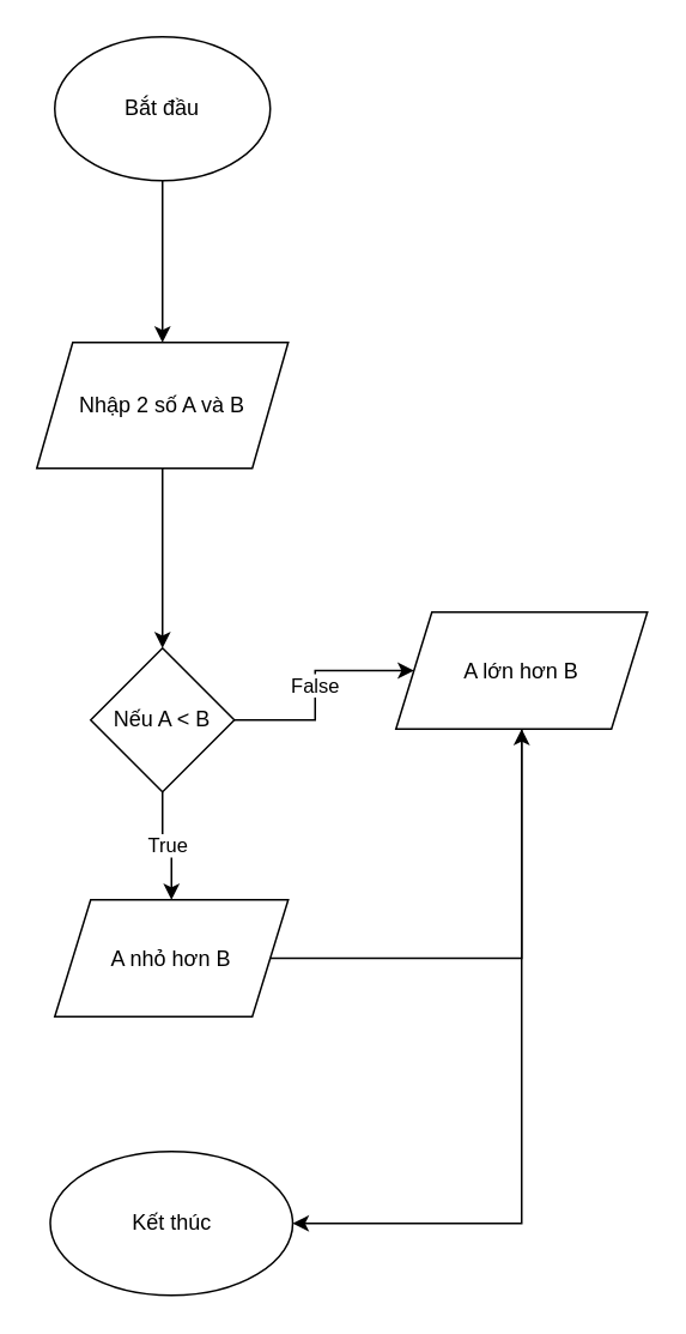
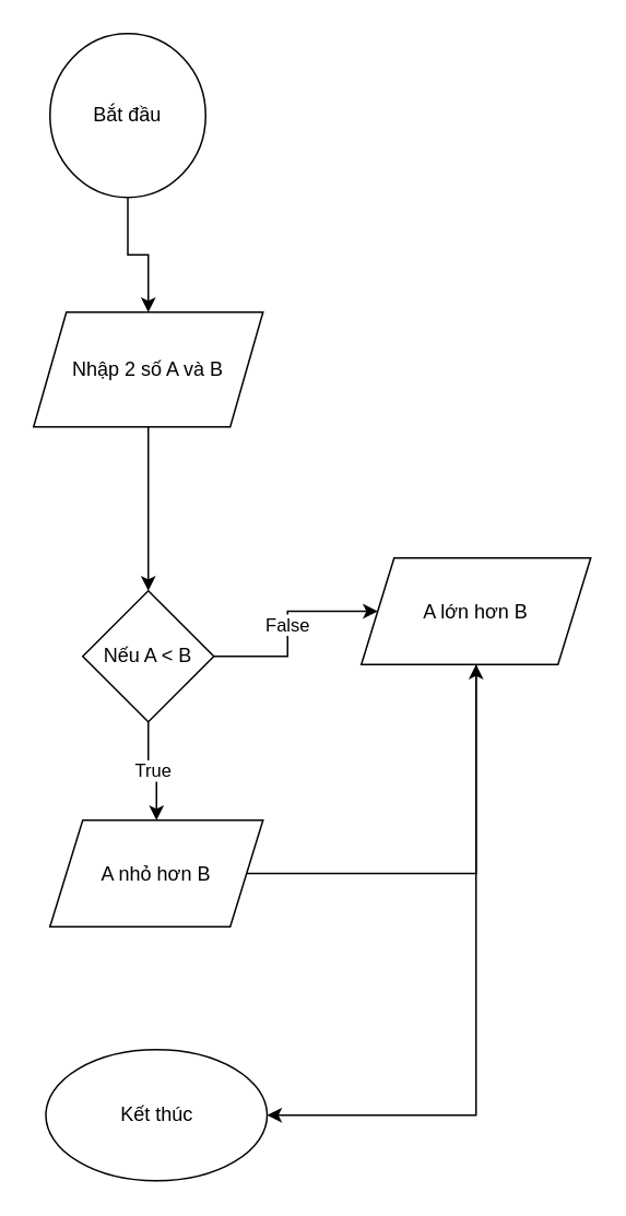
  <mxCell id="0" />
  <mxCell id="1" parent="0" />
  <mxCell id="2" value="" style="edgeStyle=orthogonalEdgeStyle;rounded=0;orthogonalLoop=1;jettySize=auto;html=1;" edge="1" parent="1" source="3" target="5"><mxGeometry relative="1" as="geometry" /></mxCell>
- <mxCell id="3" value="Bắt đầu" style="ellipse;whiteSpace=wrap;html=1;" vertex="1" parent="1"><mxGeometry x="30" y="20" width="120" height="80" as="geometry" /></mxCell>
+ <mxCell id="3" value="Bắt đầu" style="ellipse;whiteSpace=wrap;html=1;" vertex="1" parent="1"><mxGeometry x="30" y="20" width="95" height="100" as="geometry" /></mxCell>
  <mxCell id="4" value="" style="edgeStyle=orthogonalEdgeStyle;rounded=0;orthogonalLoop=1;jettySize=auto;html=1;" edge="1" parent="1" source="5" target="8"><mxGeometry relative="1" as="geometry" /></mxCell>
  <mxCell id="5" value="Nhập 2 số A và B" style="shape=parallelogram;perimeter=parallelogramPerimeter;whiteSpace=wrap;html=1;fixedSize=1;rotation=0;" vertex="1" parent="1"><mxGeometry x="20" y="190" width="140" height="70" as="geometry" /></mxCell>
  <mxCell id="6" value="False" style="edgeStyle=orthogonalEdgeStyle;rounded=0;orthogonalLoop=1;jettySize=auto;html=1;" edge="1" parent="1" source="8" target="9"><mxGeometry relative="1" as="geometry" /></mxCell>
  <mxCell id="7" value="True" style="edgeStyle=orthogonalEdgeStyle;rounded=0;orthogonalLoop=1;jettySize=auto;html=1;" edge="1" parent="1" source="8" target="11"><mxGeometry relative="1" as="geometry" /></mxCell>
  <mxCell id="8" value="Nếu A &amp;lt; B" style="rhombus;whiteSpace=wrap;html=1;" vertex="1" parent="1"><mxGeometry x="50" y="360" width="80" height="80" as="geometry" /></mxCell>
  <mxCell id="9" value="A lớn hơn B" style="shape=parallelogram;perimeter=parallelogramPerimeter;whiteSpace=wrap;html=1;fixedSize=1;" vertex="1" parent="1"><mxGeometry x="220" y="340" width="140" height="65" as="geometry" /></mxCell>
  <mxCell id="10" value="" style="edgeStyle=orthogonalEdgeStyle;rounded=0;orthogonalLoop=1;jettySize=auto;html=1;" edge="1" parent="1" source="11" target="9"><mxGeometry relative="1" as="geometry" /></mxCell>
  <mxCell id="11" value="A nhỏ hơn B" style="shape=parallelogram;perimeter=parallelogramPerimeter;whiteSpace=wrap;html=1;fixedSize=1;" vertex="1" parent="1"><mxGeometry x="30" y="500" width="130" height="65" as="geometry" /></mxCell>
  <mxCell id="12" value="Kết thúc" style="ellipse;whiteSpace=wrap;html=1;" vertex="1" parent="1"><mxGeometry x="27.5" y="640" width="135" height="80" as="geometry" /></mxCell>
  <mxCell id="13" value="" style="endArrow=classic;html=1;rounded=0;exitX=0.5;exitY=1;exitDx=0;exitDy=0;entryX=1;entryY=0.5;entryDx=0;entryDy=0;" edge="1" parent="1" source="9" target="12"><mxGeometry width="50" height="50" relative="1" as="geometry"><mxPoint x="60" y="640" as="sourcePoint" /><mxPoint x="110" y="590" as="targetPoint" /><Array as="points"><mxPoint x="290" y="680" /></Array></mxGeometry></mxCell>
